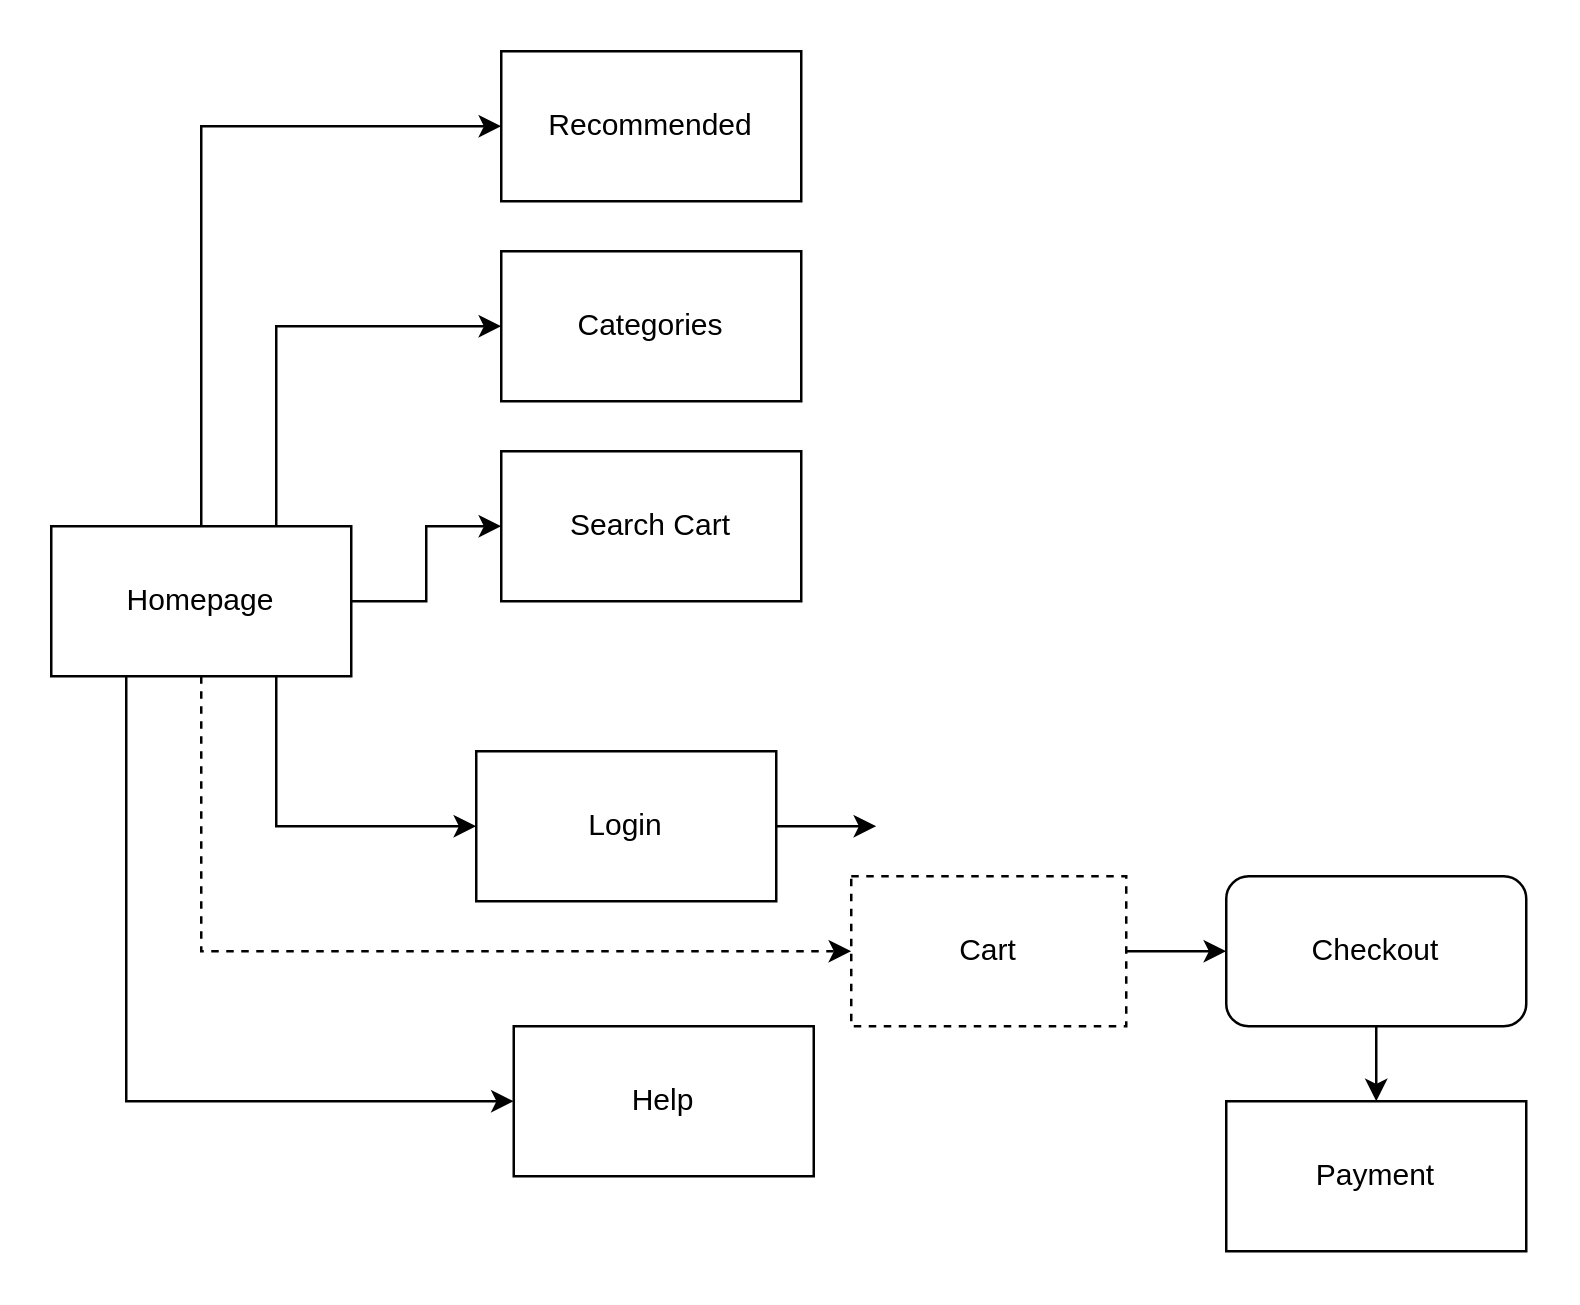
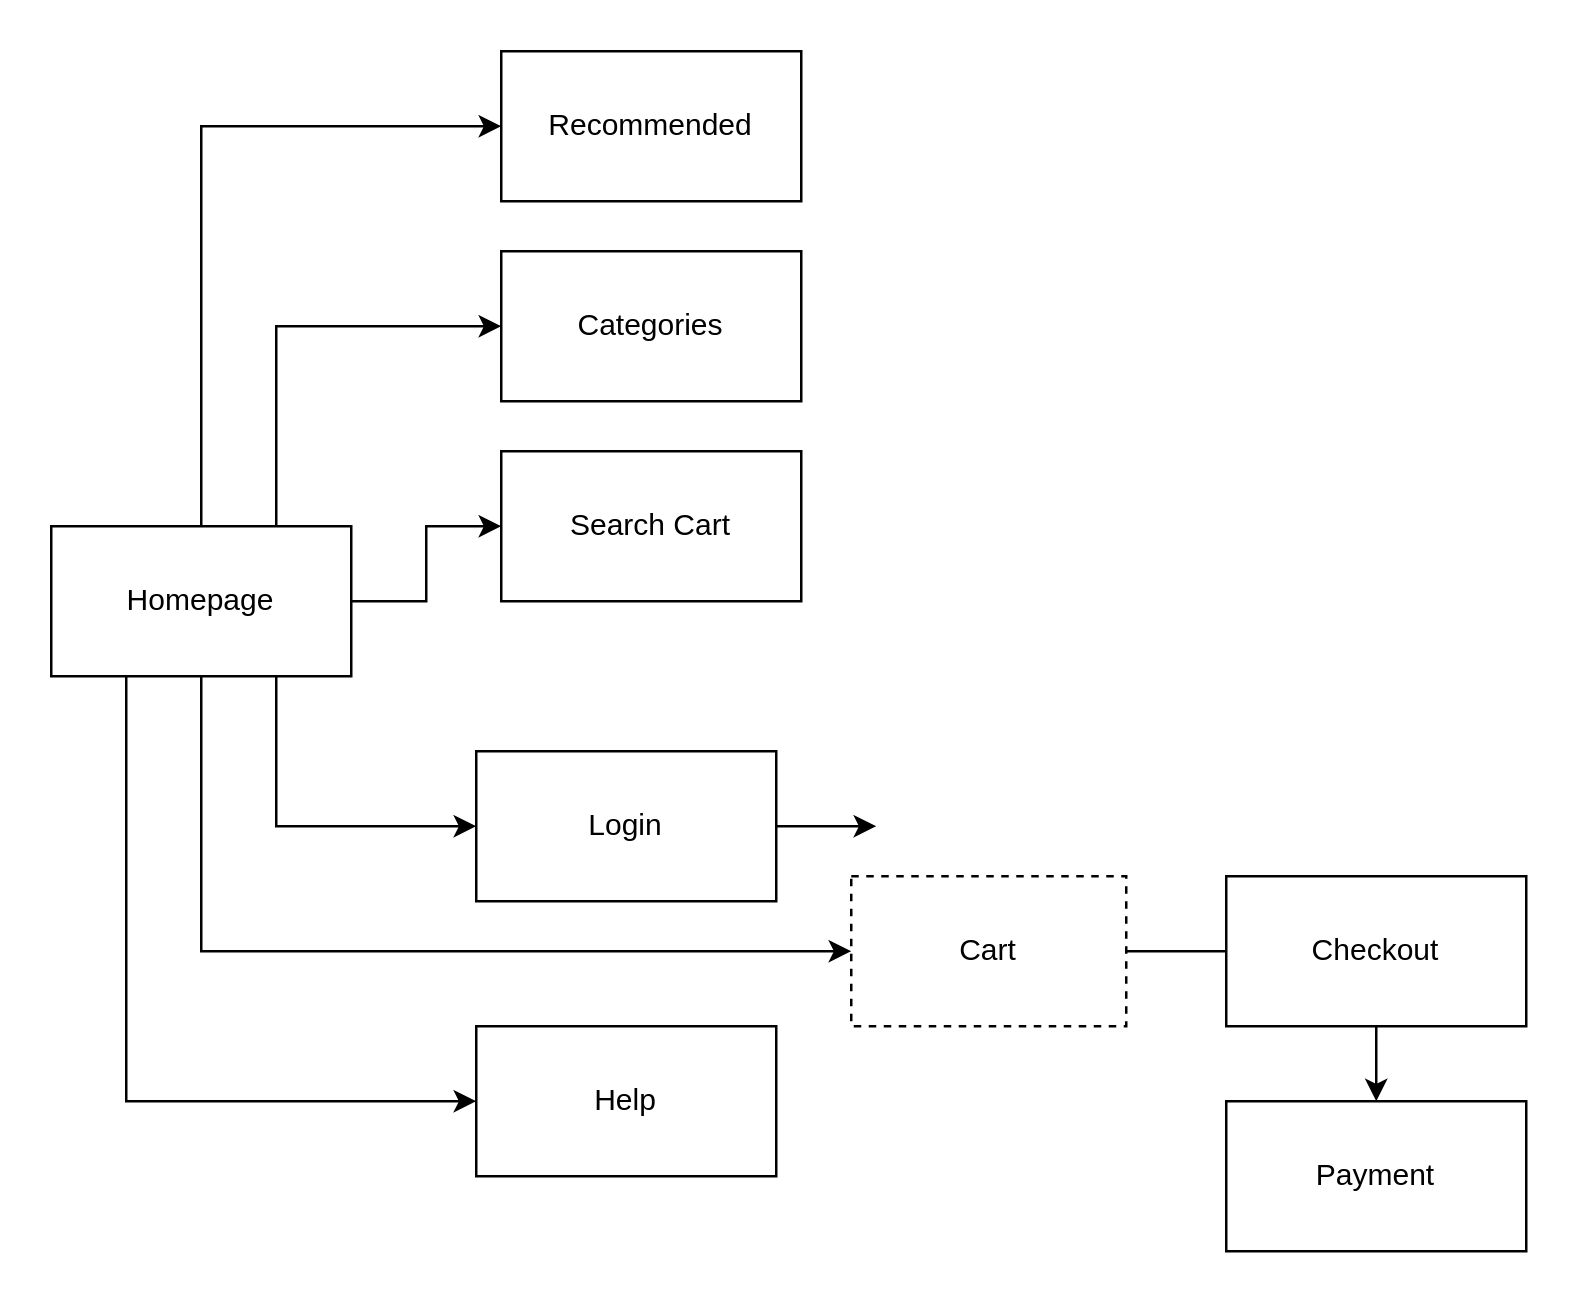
  <mxCell id="0" />
  <mxCell id="1" parent="0" />
  <mxCell id="2" style="edgeStyle=orthogonalEdgeStyle;rounded=0;orthogonalLoop=1;jettySize=auto;html=1;exitX=0.25;exitY=1;exitDx=0;exitDy=0;entryX=0;entryY=0.5;entryDx=0;entryDy=0;" edge="1" parent="1" source="8" target="12"><mxGeometry relative="1" as="geometry"><mxPoint x="100" y="360" as="sourcePoint" /></mxGeometry></mxCell>
  <mxCell id="3" style="edgeStyle=orthogonalEdgeStyle;rounded=0;orthogonalLoop=1;jettySize=auto;html=1;exitX=0.75;exitY=1;exitDx=0;exitDy=0;entryX=0;entryY=0.5;entryDx=0;entryDy=0;" edge="1" parent="1" source="8" target="11"><mxGeometry relative="1" as="geometry"><mxPoint x="130" y="330" as="sourcePoint" /></mxGeometry></mxCell>
  <mxCell id="4" style="edgeStyle=orthogonalEdgeStyle;rounded=0;orthogonalLoop=1;jettySize=auto;html=1;exitX=0.75;exitY=0;exitDx=0;exitDy=0;entryX=0;entryY=0.5;entryDx=0;entryDy=0;" edge="1" parent="1" source="8" target="9"><mxGeometry relative="1" as="geometry" /></mxCell>
  <mxCell id="5" style="edgeStyle=orthogonalEdgeStyle;rounded=0;orthogonalLoop=1;jettySize=auto;html=1;exitX=1;exitY=0.5;exitDx=0;exitDy=0;entryX=0;entryY=0.5;entryDx=0;entryDy=0;" edge="1" parent="1" source="8" target="13"><mxGeometry relative="1" as="geometry" /></mxCell>
  <mxCell id="6" style="edgeStyle=orthogonalEdgeStyle;rounded=0;orthogonalLoop=1;jettySize=auto;html=1;entryX=0;entryY=0.5;entryDx=0;entryDy=0;" edge="1" parent="1" source="8" target="16"><mxGeometry relative="1" as="geometry"><mxPoint x="80" y="50" as="targetPoint" /><Array as="points"><mxPoint x="80" y="50" /></Array></mxGeometry></mxCell>
- <mxCell id="7" style="edgeStyle=orthogonalEdgeStyle;rounded=0;orthogonalLoop=1;jettySize=auto;html=1;exitX=0.5;exitY=1;exitDx=0;exitDy=0;entryX=0;entryY=0.5;entryDx=0;entryDy=0;dashed=1;" edge="1" parent="1" source="8" target="15"><mxGeometry relative="1" as="geometry" /></mxCell>
+ <mxCell id="7" style="edgeStyle=orthogonalEdgeStyle;rounded=0;orthogonalLoop=1;jettySize=auto;html=1;exitX=0.5;exitY=1;exitDx=0;exitDy=0;entryX=0;entryY=0.5;entryDx=0;entryDy=0;" edge="1" parent="1" source="8" target="15"><mxGeometry relative="1" as="geometry" /></mxCell>
  <mxCell id="8" value="Homepage" style="rounded=0;whiteSpace=wrap;html=1;" vertex="1" parent="1"><mxGeometry x="20" y="210" width="120" height="60" as="geometry" /></mxCell>
  <mxCell id="9" value="Categories" style="rounded=0;whiteSpace=wrap;html=1;" vertex="1" parent="1"><mxGeometry x="200" y="100" width="120" height="60" as="geometry" /></mxCell>
  <mxCell id="10" style="edgeStyle=orthogonalEdgeStyle;rounded=0;orthogonalLoop=1;jettySize=auto;html=1;entryX=0;entryY=0.5;entryDx=0;entryDy=0;" edge="1" parent="1" source="11"><mxGeometry relative="1" as="geometry"><mxPoint x="350" y="330" as="targetPoint" /></mxGeometry></mxCell>
  <mxCell id="11" value="Login" style="rounded=0;whiteSpace=wrap;html=1;" vertex="1" parent="1"><mxGeometry x="190" y="300" width="120" height="60" as="geometry" /></mxCell>
- <mxCell id="12" value="Help" style="rounded=0;whiteSpace=wrap;html=1;" vertex="1" parent="1"><mxGeometry x="205" y="410" width="120" height="60" as="geometry" /></mxCell>
+ <mxCell id="12" value="Help" style="rounded=0;whiteSpace=wrap;html=1;" vertex="1" parent="1"><mxGeometry x="190" y="410" width="120" height="60" as="geometry" /></mxCell>
  <mxCell id="13" value="Search Cart" style="rounded=0;whiteSpace=wrap;html=1;" vertex="1" parent="1"><mxGeometry x="200" y="180" width="120" height="60" as="geometry" /></mxCell>
- <mxCell id="14" style="edgeStyle=orthogonalEdgeStyle;rounded=0;orthogonalLoop=1;jettySize=auto;html=1;entryX=0;entryY=0.5;entryDx=0;entryDy=0;" edge="1" parent="1" source="15" target="18"><mxGeometry relative="1" as="geometry" /></mxCell>
+ <mxCell id="14" style="edgeStyle=orthogonalEdgeStyle;rounded=0;orthogonalLoop=1;jettySize=auto;html=1;entryX=0;entryY=0.5;entryDx=0;entryDy=0;endArrow=none;" edge="1" parent="1" source="15" target="18"><mxGeometry relative="1" as="geometry" /></mxCell>
  <mxCell id="15" value="Cart" style="rounded=0;whiteSpace=wrap;html=1;dashed=1;" vertex="1" parent="1"><mxGeometry x="340" y="350" width="110" height="60" as="geometry" /></mxCell>
  <mxCell id="16" value="Recommended" style="rounded=0;whiteSpace=wrap;html=1;" vertex="1" parent="1"><mxGeometry x="200" y="20" width="120" height="60" as="geometry" /></mxCell>
  <mxCell id="17" style="edgeStyle=orthogonalEdgeStyle;rounded=0;orthogonalLoop=1;jettySize=auto;html=1;entryX=0.5;entryY=0;entryDx=0;entryDy=0;" edge="1" parent="1" source="18" target="19"><mxGeometry relative="1" as="geometry" /></mxCell>
- <mxCell id="18" value="Checkout" style="whiteSpace=wrap;html=1;rounded=1;" vertex="1" parent="1"><mxGeometry x="490" y="350" width="120" height="60" as="geometry" /></mxCell>
+ <mxCell id="18" value="Checkout" style="rounded=0;whiteSpace=wrap;html=1;" vertex="1" parent="1"><mxGeometry x="490" y="350" width="120" height="60" as="geometry" /></mxCell>
  <mxCell id="19" value="Payment" style="rounded=0;whiteSpace=wrap;html=1;" vertex="1" parent="1"><mxGeometry x="490" y="440" width="120" height="60" as="geometry" /></mxCell>
